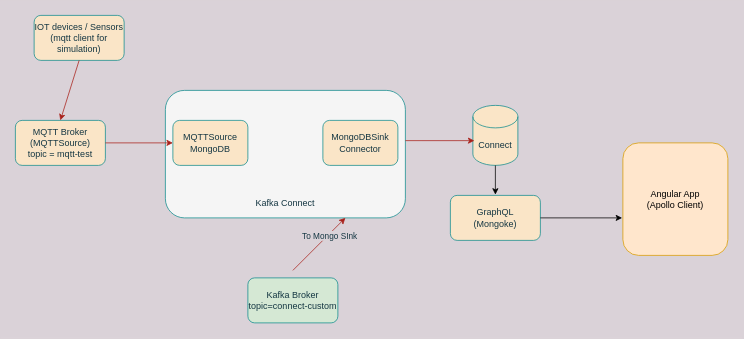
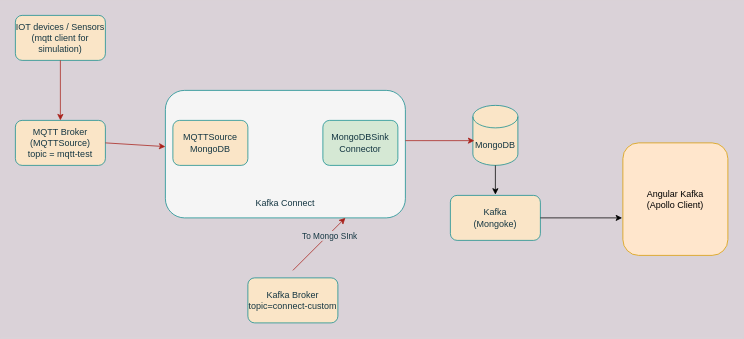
  <mxCell id="0" />
  <mxCell id="1" parent="0" />
- <mxCell id="2" value="IOT devices / Sensors&lt;br&gt;(mqtt client for simulation)" style="rounded=1;whiteSpace=wrap;html=1;fillColor=#FAE5C7;strokeColor=#0F8B8D;fontColor=#143642;" parent="1" vertex="1"><mxGeometry x="45" y="20" width="120" height="60" as="geometry" /></mxCell>
+ <mxCell id="2" value="IOT devices / Sensors&lt;br&gt;(mqtt client for simulation)" style="rounded=1;whiteSpace=wrap;html=1;fillColor=#FAE5C7;strokeColor=#0F8B8D;fontColor=#143642;" parent="1" vertex="1"><mxGeometry x="20" y="20" width="120" height="60" as="geometry" /></mxCell>
  <mxCell id="3" value="MQTT Broker&lt;br&gt;(MQTTSource)&lt;br&gt;topic = mqtt-test" style="rounded=1;whiteSpace=wrap;html=1;fillColor=#FAE5C7;strokeColor=#0F8B8D;fontColor=#143642;" parent="1" vertex="1"><mxGeometry x="20" y="160" width="120" height="60" as="geometry" /></mxCell>
  <mxCell id="4" value="&lt;br&gt;&lt;br&gt;&lt;br&gt;&lt;br&gt;&lt;br&gt;&lt;br&gt;&lt;br&gt;&lt;br&gt;&lt;br&gt;Kafka Connect" style="rounded=1;whiteSpace=wrap;html=1;fillColor=#f5f5f5;strokeColor=#0F8B8D;fontColor=#143642;" parent="1" vertex="1"><mxGeometry x="220" y="120" width="320" height="170" as="geometry" /></mxCell>
  <mxCell id="5" value="MQTTSource&lt;br&gt;MongoDB" style="rounded=1;whiteSpace=wrap;html=1;fillColor=#FAE5C7;strokeColor=#0F8B8D;fontColor=#143642;" parent="1" vertex="1"><mxGeometry x="230" y="160" width="100" height="60" as="geometry" /></mxCell>
- <mxCell id="6" value="MongoDBSink&lt;br&gt;Connector" style="rounded=1;whiteSpace=wrap;html=1;fillColor=#FAE5C7;strokeColor=#0F8B8D;fontColor=#143642;" parent="1" vertex="1"><mxGeometry x="430" y="160" width="100" height="60" as="geometry" /></mxCell>
- <mxCell id="7" value="Kafka Broker&lt;br&gt;topic=connect-custom" style="rounded=1;whiteSpace=wrap;html=1;fillColor=#d5e8d4;strokeColor=#0F8B8D;fontColor=#143642;" parent="1" vertex="1"><mxGeometry x="330" y="370" width="120" height="60" as="geometry" /></mxCell>
- <mxCell id="8" value="Connect" style="shape=cylinder3;whiteSpace=wrap;html=1;boundedLbl=1;backgroundOutline=1;size=15;fillColor=#FAE5C7;strokeColor=#0F8B8D;fontColor=#143642;" parent="1" vertex="1"><mxGeometry x="630" y="140" width="60" height="80" as="geometry" /></mxCell>
+ <mxCell id="6" value="MongoDBSink&lt;br&gt;Connector" style="rounded=1;whiteSpace=wrap;html=1;fillColor=#d5e8d4;strokeColor=#0F8B8D;fontColor=#143642;" parent="1" vertex="1"><mxGeometry x="430" y="160" width="100" height="60" as="geometry" /></mxCell>
+ <mxCell id="7" value="Kafka Broker&lt;br&gt;topic=connect-custom" style="rounded=1;whiteSpace=wrap;html=1;fillColor=#FAE5C7;strokeColor=#0F8B8D;fontColor=#143642;" parent="1" vertex="1"><mxGeometry x="330" y="370" width="120" height="60" as="geometry" /></mxCell>
+ <mxCell id="8" value="MongoDB" style="shape=cylinder3;whiteSpace=wrap;html=1;boundedLbl=1;backgroundOutline=1;size=15;fillColor=#FAE5C7;strokeColor=#0F8B8D;fontColor=#143642;" parent="1" vertex="1"><mxGeometry x="630" y="140" width="60" height="80" as="geometry" /></mxCell>
  <mxCell id="9" value="" style="endArrow=classic;html=1;exitX=0.5;exitY=1;exitDx=0;exitDy=0;entryX=0.5;entryY=0;entryDx=0;entryDy=0;labelBackgroundColor=#DAD2D8;strokeColor=#A8201A;fontColor=#143642;" parent="1" source="2" target="3" edge="1"><mxGeometry width="50" height="50" relative="1" as="geometry"><mxPoint x="340" y="310" as="sourcePoint" /><mxPoint x="390" y="260" as="targetPoint" /></mxGeometry></mxCell>
- <mxCell id="10" value="" style="endArrow=classic;html=1;exitX=1;exitY=0.5;exitDx=0;exitDy=0;entryX=0;entryY=0.5;entryDx=0;entryDy=0;labelBackgroundColor=#DAD2D8;strokeColor=#A8201A;fontColor=#143642;" parent="1" source="3" target="5" edge="1"><mxGeometry width="50" height="50" relative="1" as="geometry"><mxPoint x="340" y="300" as="sourcePoint" /><mxPoint x="390" y="250" as="targetPoint" /></mxGeometry></mxCell>
+ <mxCell id="10" value="" style="endArrow=classic;html=1;exitX=1;exitY=0.5;exitDx=0;exitDy=0;labelBackgroundColor=#DAD2D8;strokeColor=#A8201A;fontColor=#143642;" parent="1" source="3" target="4" edge="1"><mxGeometry width="50" height="50" relative="1" as="geometry"><mxPoint x="340" y="300" as="sourcePoint" /><mxPoint x="390" y="250" as="targetPoint" /></mxGeometry></mxCell>
  <mxCell id="11" value="" style="endArrow=classic;html=1;entryX=0.75;entryY=1;entryDx=0;entryDy=0;labelBackgroundColor=#DAD2D8;strokeColor=#A8201A;fontColor=#143642;" parent="1" target="4" edge="1"><mxGeometry width="50" height="50" relative="1" as="geometry"><mxPoint x="390" y="360" as="sourcePoint" /><mxPoint x="390" y="250" as="targetPoint" /></mxGeometry></mxCell>
  <mxCell id="12" value="To Mongo SInk" style="edgeLabel;html=1;align=center;verticalAlign=middle;resizable=0;points=[];labelBackgroundColor=#DAD2D8;fontColor=#143642;" parent="11" vertex="1" connectable="0"><mxGeometry x="0.357" y="-1" relative="1" as="geometry"><mxPoint as="offset" /></mxGeometry></mxCell>
  <mxCell id="13" value="" style="endArrow=classic;html=1;entryX=0.033;entryY=0.588;entryDx=0;entryDy=0;entryPerimeter=0;labelBackgroundColor=#DAD2D8;strokeColor=#A8201A;fontColor=#143642;" parent="1" target="8" edge="1"><mxGeometry width="50" height="50" relative="1" as="geometry"><mxPoint x="540" y="187" as="sourcePoint" /><mxPoint x="590" y="150" as="targetPoint" /></mxGeometry></mxCell>
- <mxCell id="14" value="GraphQL&lt;br&gt;(Mongoke)" style="rounded=1;whiteSpace=wrap;html=1;sketch=0;strokeColor=#0F8B8D;fillColor=#FAE5C7;fontColor=#143642;" parent="1" vertex="1"><mxGeometry x="600" y="260" width="120" height="60" as="geometry" /></mxCell>
- <mxCell id="15" value="Angular App&lt;br&gt;(Apollo Client)" style="rounded=1;whiteSpace=wrap;html=1;fillColor=#ffe6cc;strokeColor=#d79b00;" vertex="1" parent="1"><mxGeometry x="830" y="190" width="140" height="150" as="geometry" /></mxCell>
+ <mxCell id="14" value="Kafka&lt;br&gt;(Mongoke)" style="rounded=1;whiteSpace=wrap;html=1;sketch=0;strokeColor=#0F8B8D;fillColor=#FAE5C7;fontColor=#143642;" parent="1" vertex="1"><mxGeometry x="600" y="260" width="120" height="60" as="geometry" /></mxCell>
+ <mxCell id="15" value="Angular Kafka&lt;br&gt;(Apollo Client)" style="rounded=1;whiteSpace=wrap;html=1;fillColor=#ffe6cc;strokeColor=#d79b00;" vertex="1" parent="1"><mxGeometry x="830" y="190" width="140" height="150" as="geometry" /></mxCell>
  <mxCell id="16" value="" style="endArrow=classic;html=1;exitX=0.5;exitY=1;exitDx=0;exitDy=0;exitPerimeter=0;" edge="1" parent="1" source="8"><mxGeometry width="50" height="50" relative="1" as="geometry"><mxPoint x="570" y="250" as="sourcePoint" /><mxPoint x="660" y="259" as="targetPoint" /></mxGeometry></mxCell>
  <mxCell id="17" value="" style="endArrow=classic;html=1;exitX=1;exitY=0.5;exitDx=0;exitDy=0;" edge="1" parent="1" source="14"><mxGeometry width="50" height="50" relative="1" as="geometry"><mxPoint x="340" y="280" as="sourcePoint" /><mxPoint x="829" y="290" as="targetPoint" /></mxGeometry></mxCell>
